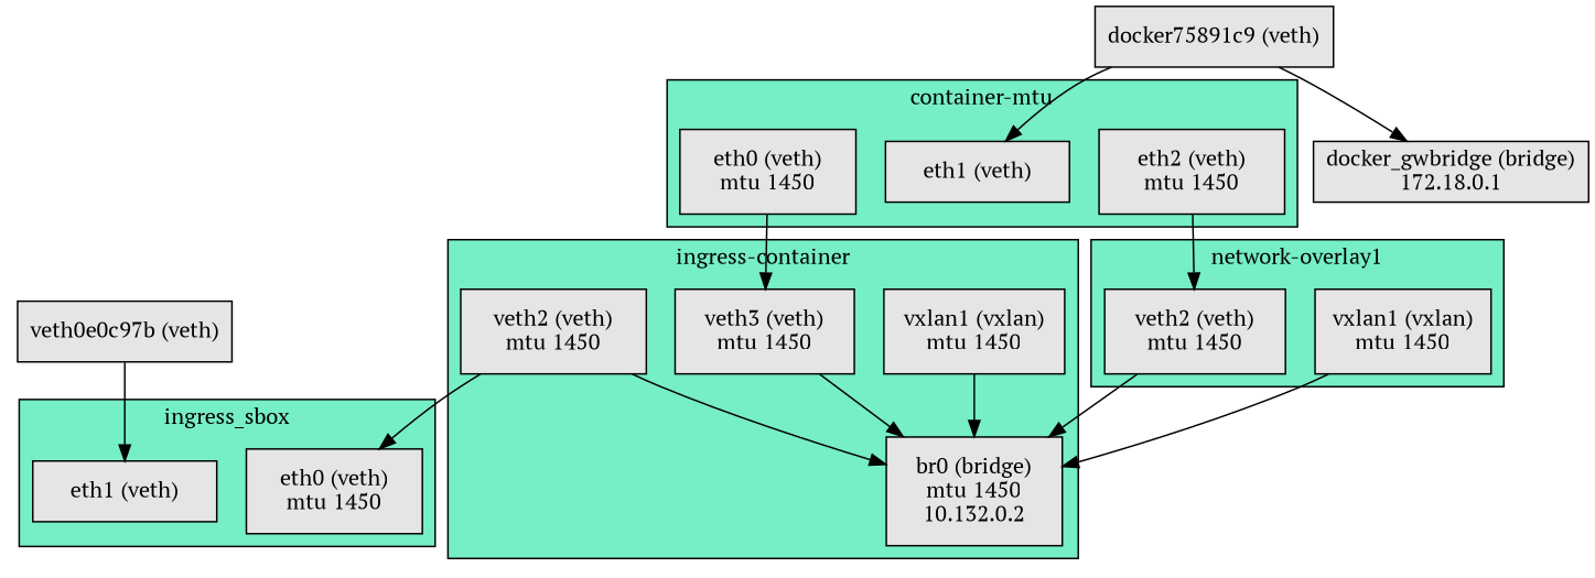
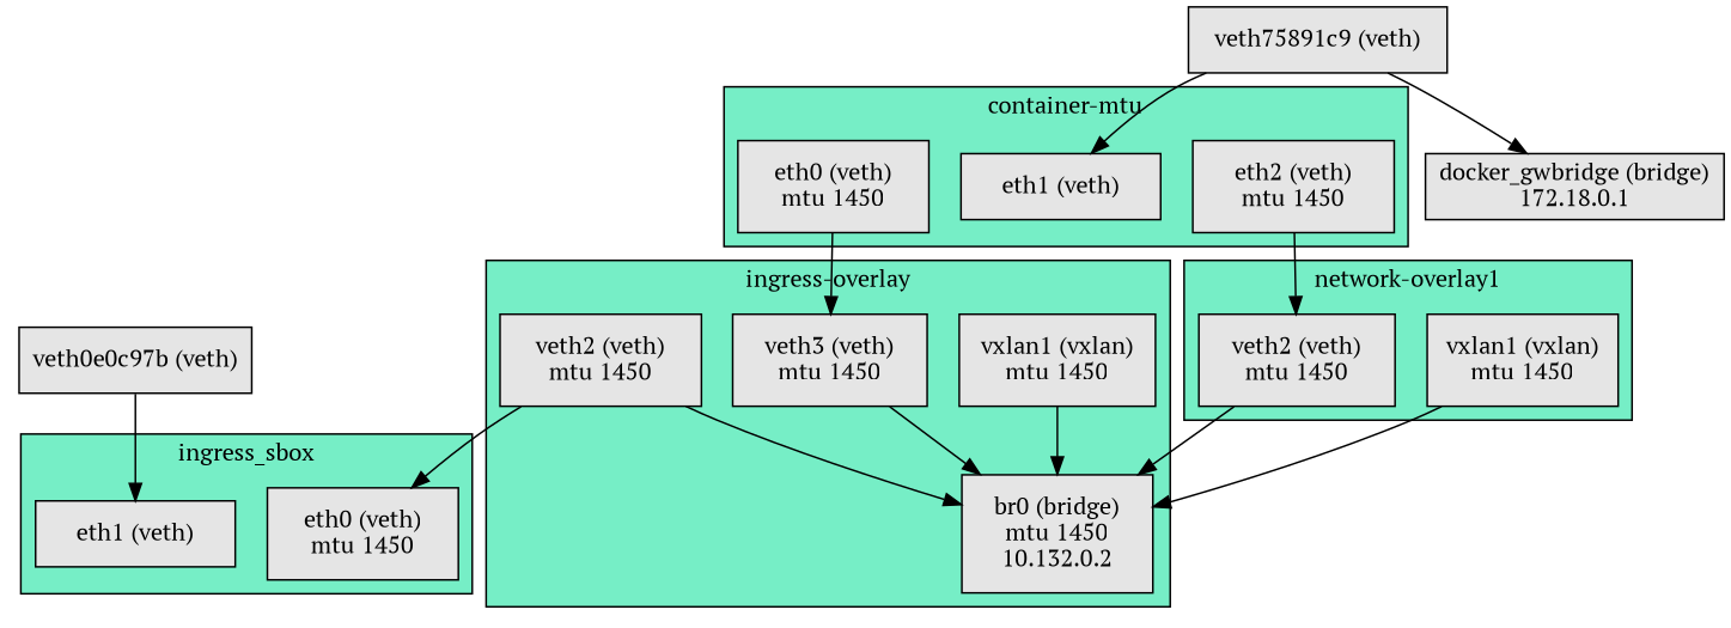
  digraph {
    fontname="PT Serif"
    node [fillcolor=grey90 fontname="PT Serif" shape=box style=filled]
    edge [fontname="PT Serif" style=solid]
    n1 [height=0.73611 label="eth0 (veth)\nmtu 1450\n" width=1.5347]
    n2 [height=0.52778 label="eth1 (veth)" width=1.5903]
    n3 [height=0.73611 label="eth2 (veth)\nmtu 1450\n" width=1.6111]
    n4 [height=0.94444 label="br0 (bridge)\nmtu 1450\n10.132.0.2\n" width=1.5347]
    n5 [height=0.73611 label="vxlan1 (vxlan)\nmtu 1450\n" width=1.5625]
    n6 [height=0.73611 label="veth2 (veth)\nmtu 1450\n" width=1.6111]
    n7 [height=0.73611 label="veth3 (veth)\nmtu 1450\n" width=1.5556]
    n8 [height=0.73611 label="vxlan1 (vxlan)\nmtu 1450\n" width=1.5347]
    n9 [height=0.73611 label="veth2 (veth)\nmtu 1450\n" width=1.5625]
    n10 [height=0.73611 label="eth0 (veth)\nmtu 1450\n" width=1.5347]
    n11 [height=0.52778 label="eth1 (veth)" width=1.5903]
    n12 [label="docker_gwbridge (bridge)\n172.18.0.1\n"]
    n13 [height=0.52778 label="veth0e0c97b (veth)" width=1.6944]
-   n14 [height=0.52778 label="docker75891c9 (veth)" width=1.6944]
+   n14 [height=0.52778 label="veth75891c9 (veth)" width=1.6944]
    subgraph cluster_1 {
      fillcolor=aquamarine2
      fontcolor=black
      label="container-mtu"
      style=filled
      n1
      n2
      n3
    }
    subgraph cluster_2 {
      fillcolor=aquamarine2
      fontcolor=black
-     label="ingress-container"
+     label="ingress-overlay"
      style=filled
      n4
      n5
      n6
      n7
    }
    subgraph cluster_3 {
      fillcolor=aquamarine2
      fontcolor=black
      label="network-overlay1"
      style=filled
      n8
      n9
    }
    subgraph cluster_4 {
      fillcolor=aquamarine2
      fontcolor=black
      label=ingress_sbox
      style=filled
      n10
      n11
    }
    n1 -> n7
    n3 -> n9
    n5 -> n4
    n6 -> n4
    n6 -> n10
    n7 -> n4
    n8 -> n4
    n9 -> n4
    n13 -> n11
    n14 -> n2
    n14 -> n12
  }
